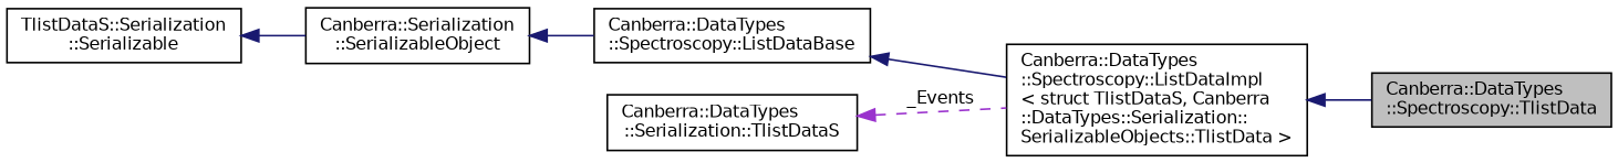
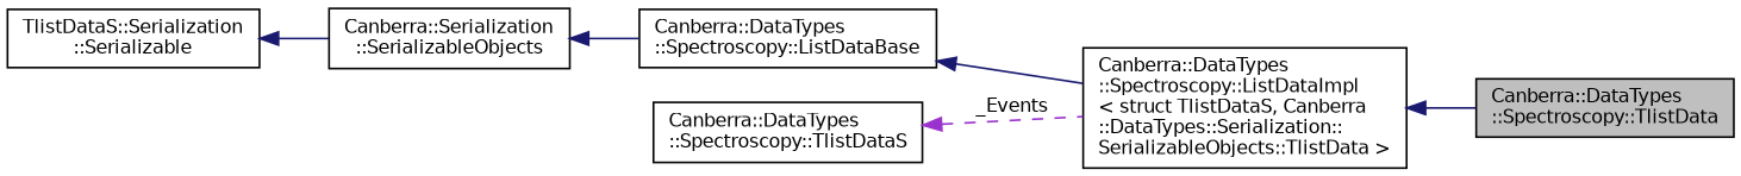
  digraph {
    rankdir=LR
    node [color=black fillcolor=white fontname=Helvetica fontsize=10 shape=record style=filled]
    edge [color=midnightblue dir=back fontname=Helvetica fontsize=10 labelfontname=Helvetica labelfontsize=10 style=solid]
    n1 [fillcolor=grey75 fontcolor=black height=0.2 label="Canberra::DataTypes\l::Spectroscopy::TlistData" width=0.4]
    n2 [height=0.2 label="Canberra::DataTypes\l::Spectroscopy::ListDataImpl\l\< struct TlistDataS, Canberra\l::DataTypes::Serialization::\lSerializableObjects::TlistData \>" width=0.4]
    n3 [height=0.2 label="Canberra::DataTypes\l::Spectroscopy::ListDataBase" width=0.4]
-   n4 [height=0.2 label="Canberra::Serialization\l::SerializableObject" width=0.4]
+   n4 [height=0.2 label="Canberra::Serialization\l::SerializableObjects" width=0.4]
    n5 [height=0.2 label="TlistDataS::Serialization\l::Serializable" width=0.4]
-   n6 [height=0.2 label="Canberra::DataTypes\l::Serialization::TlistDataS" width=0.4]
+   n6 [height=0.2 label="Canberra::DataTypes\l::Spectroscopy::TlistDataS" width=0.4]
    n2 -> n1
    n3 -> n2
    n4 -> n3
    n5 -> n4
    n6 -> n2 [color=darkorchid3 label=" _Events" style=dashed]
  }
